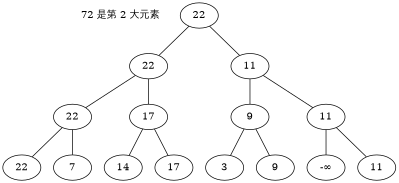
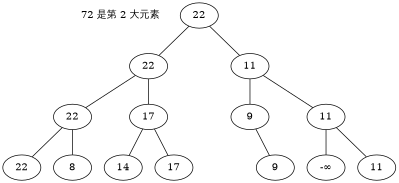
  graph {
    n1 [height=0.5 label="72 是第 2 大元素" shape=plaintext width=1.8611]
    n2 [height=0.5 label=22 width=0.75]
    n3 [height=0.5 label=22 width=0.75]
    n4 [height=0.5 label=11 width=0.75]
    n5 [height=0.5 label=22 width=0.75]
    n6 [height=0.5 label=17 width=0.75]
    n7 [height=0.5 label=9 width=0.75]
    n8 [height=0.5 label=11 width=0.75]
    n9 [height=0.5 label=22 width=0.75]
-   n10 [height=0.5 label=7 width=0.75]
+   n10 [height=0.5 label=8 width=0.75]
    n11 [height=0.5 label=14 width=0.75]
    n12 [height=0.5 label=17 width=0.75]
-   n13 [height=0.5 label=3 width=0.75]
    n14 [height=0.5 label=9 width=0.75]
    n15 [height=0.5 label="-∞" width=0.75]
    n16 [height=0.5 label=11 width=0.75]
    n2 -- n3
    n2 -- n4
    n3 -- n5
    n3 -- n6
    n4 -- n7
    n4 -- n8
    n5 -- n9
    n5 -- n10
    n6 -- n11
    n6 -- n12
-   n7 -- n13
    n7 -- n14
    n8 -- n15
    n8 -- n16
  }
